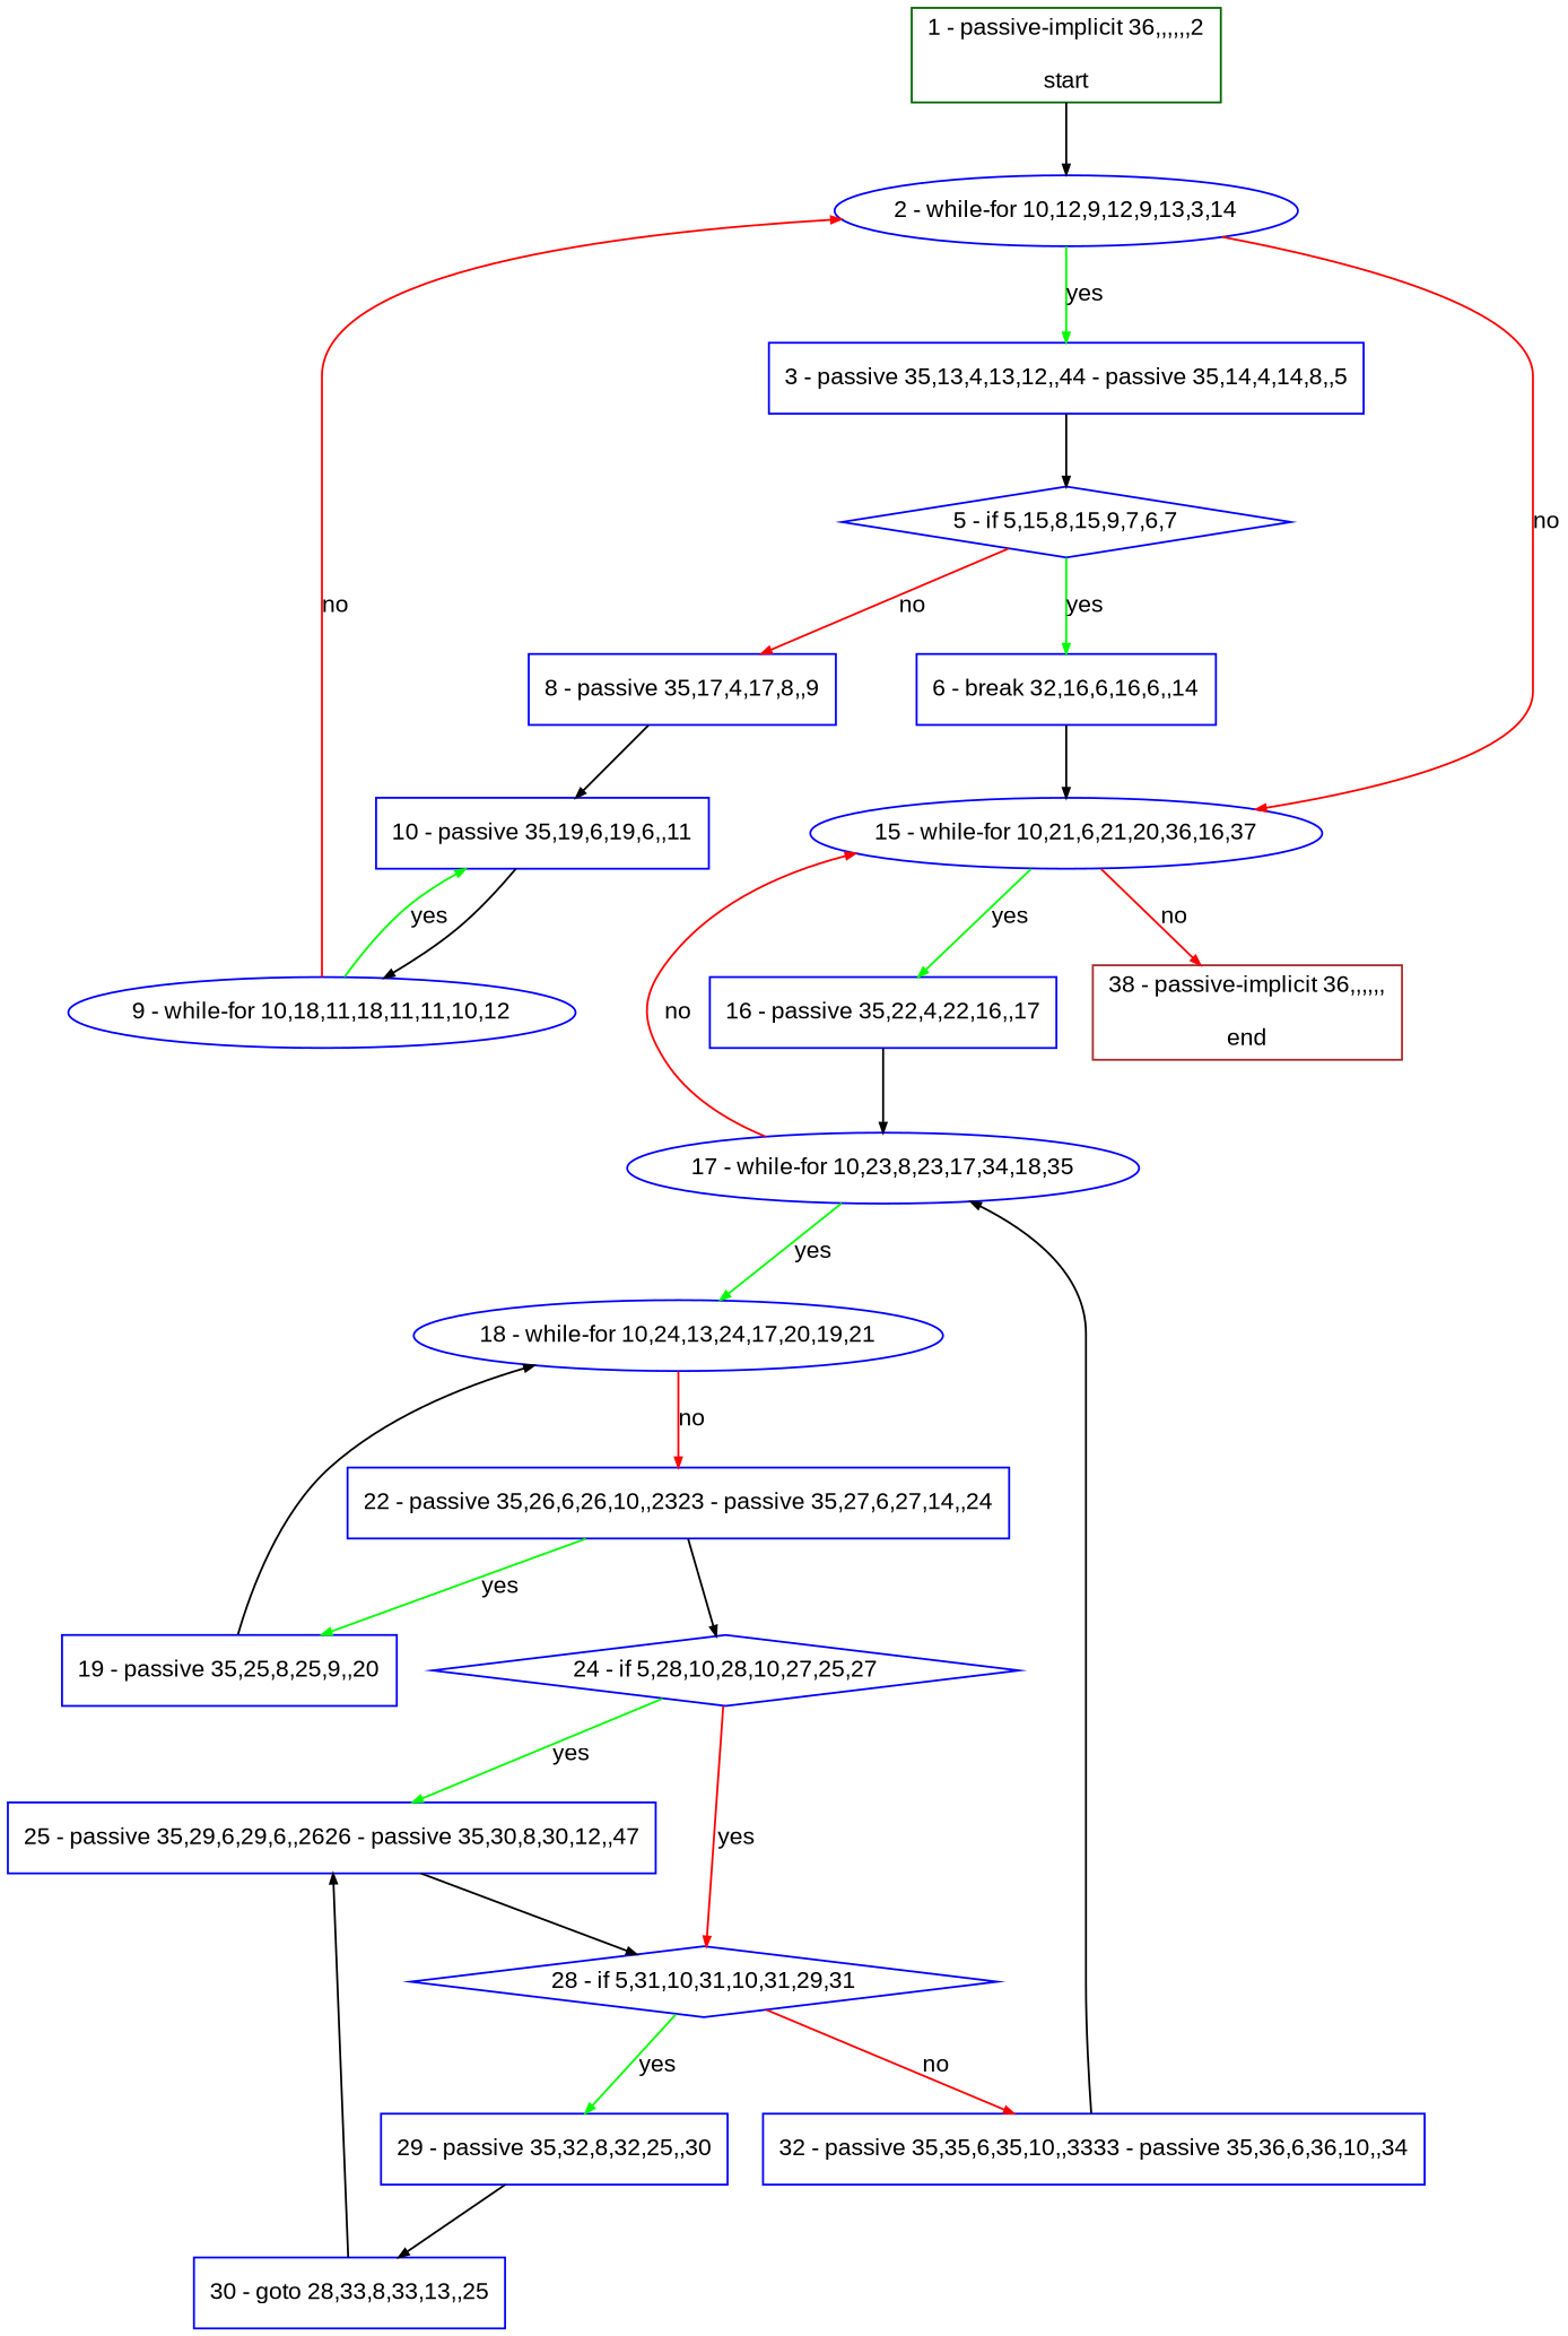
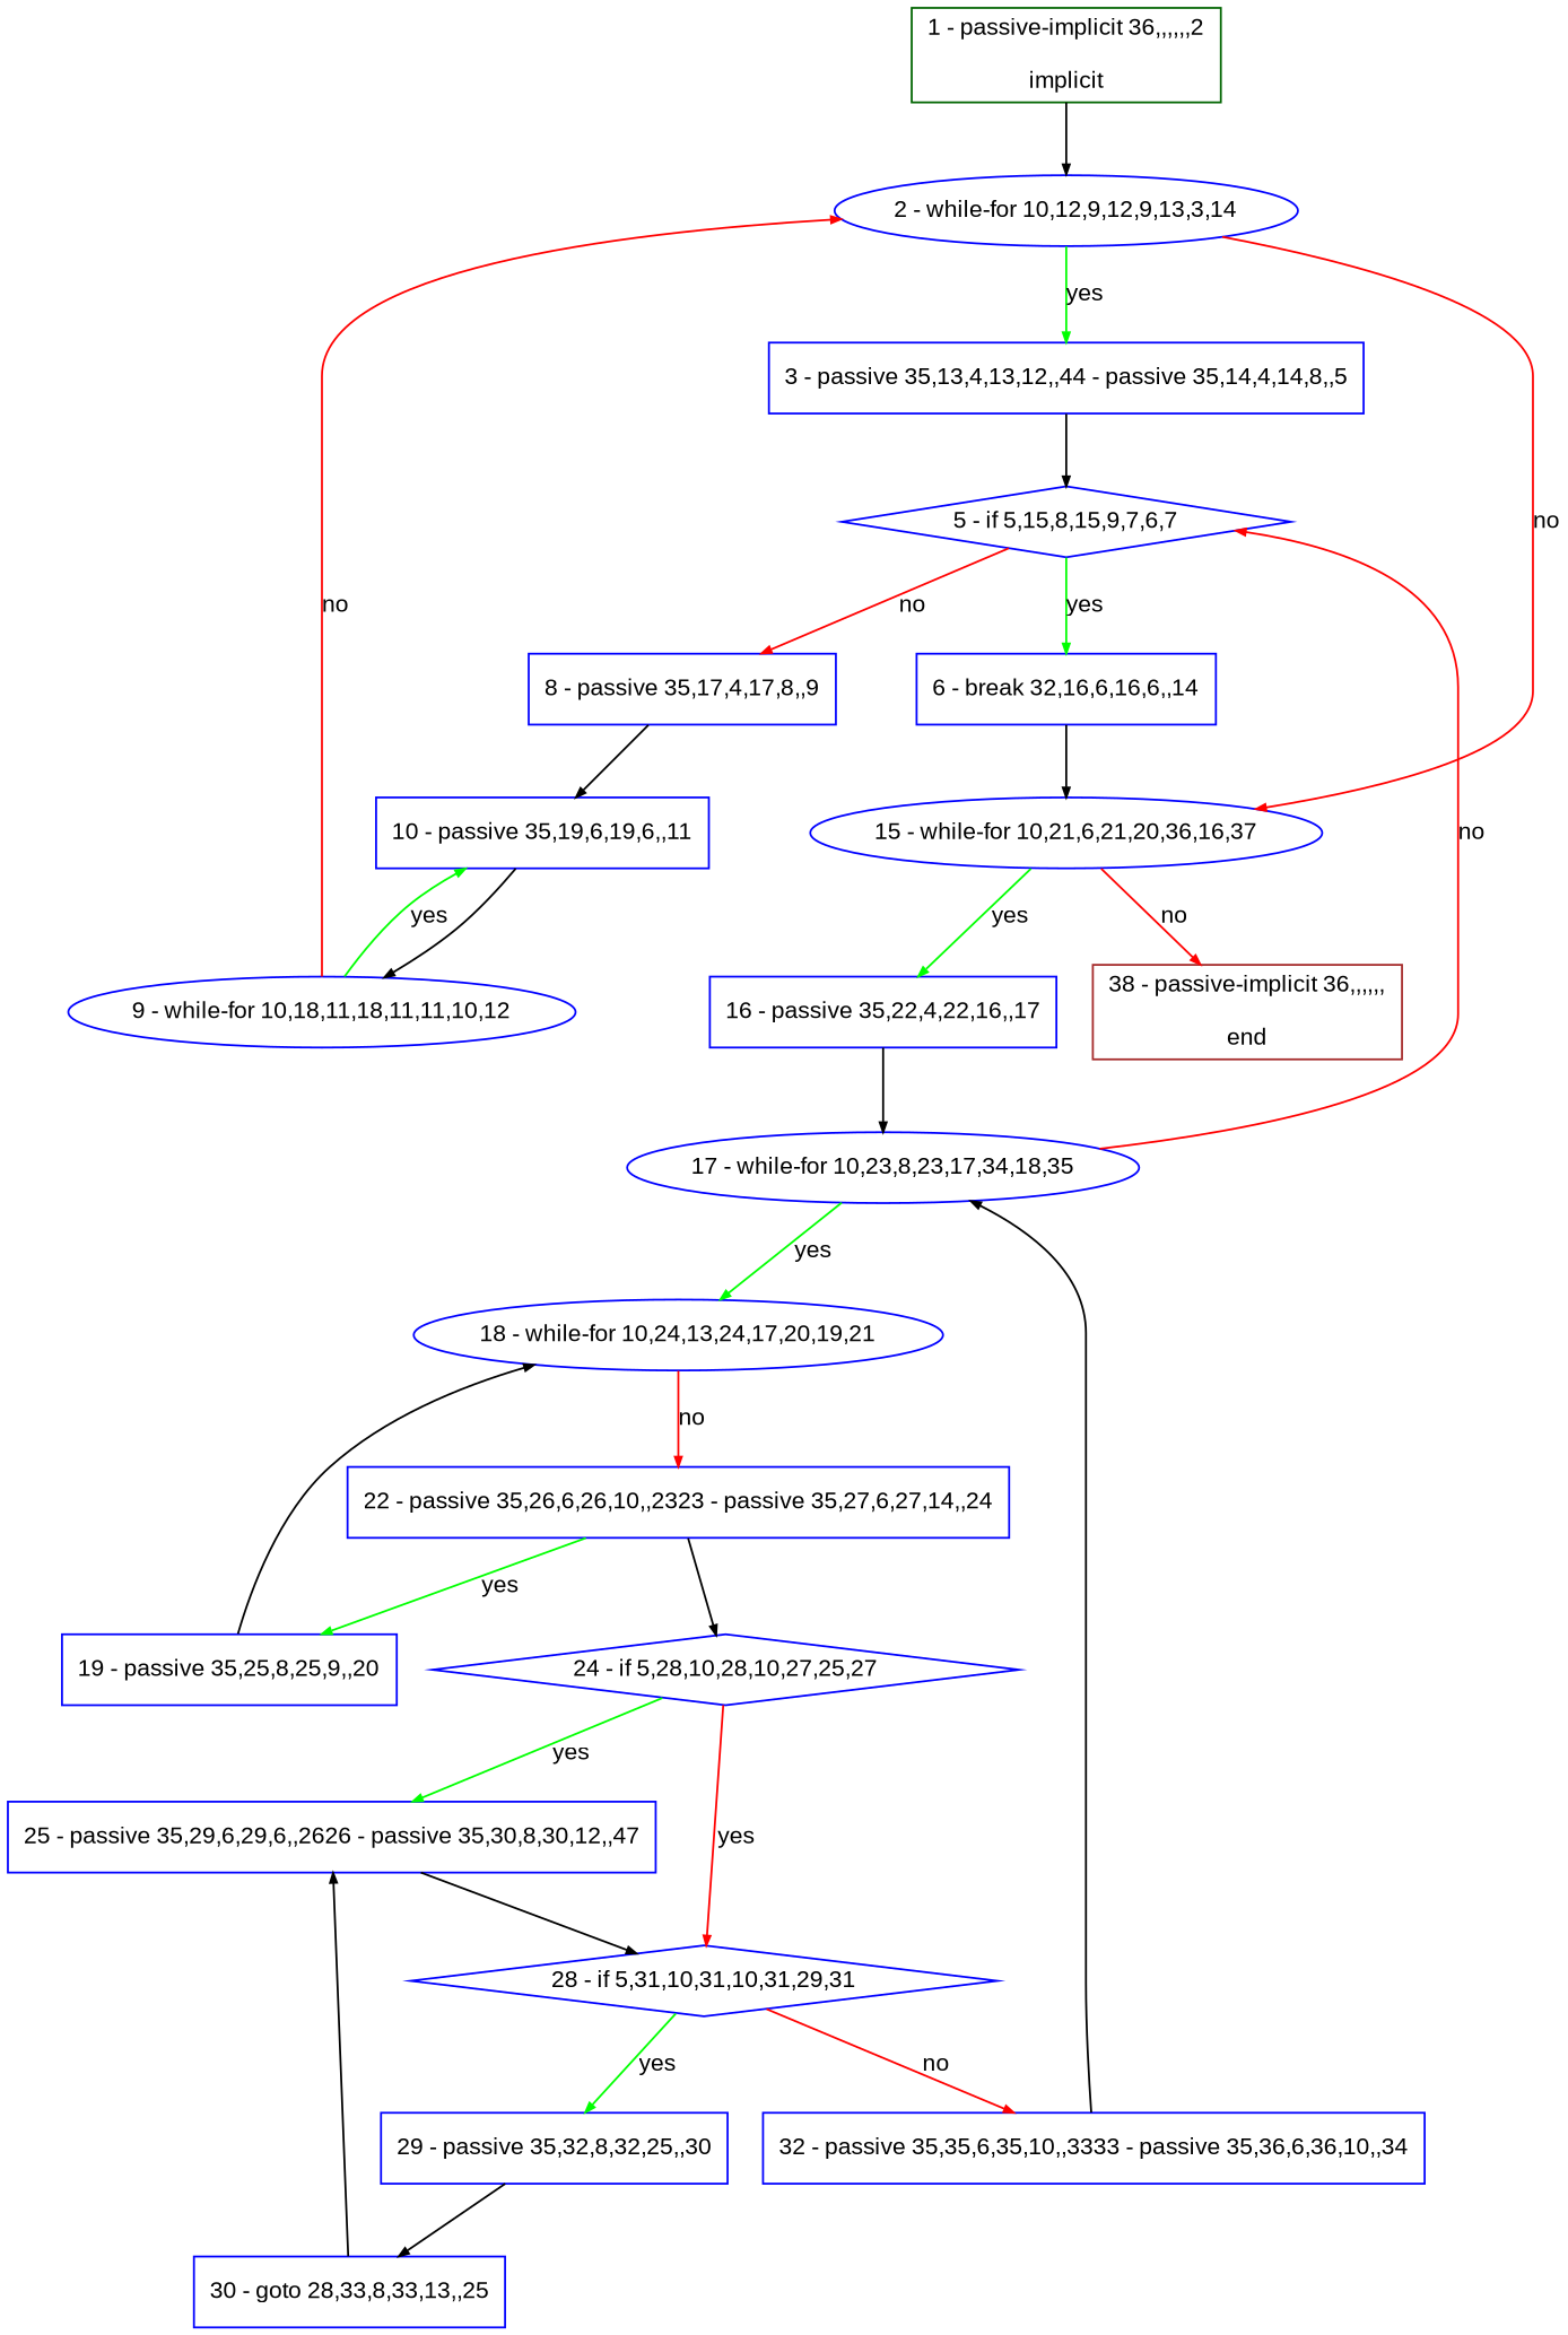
  digraph {
    bgcolor=white
    compound=true
    fillcolor="#FFFFCC"
    fontname=Arial
    fontsize=12
    pack=true
    packmode=clust
    style="rounded,filled"
    node [color="#0000ff" compound=true fillcolor="#ffffff" fixedsize=false fontname=Arial fontsize=12 node_initialized=no shape=box style=filled]
    edge [arrowhead=normal arrowsize=0.5 arrowtail=none color="#000000" compound=true dir=forward fontcolor=black fontname=Arial fontsize=12]
    n1 [label="2 - while-for 10,12,9,12,9,13,3,14" shape=oval]
    n2 [label="3 - passive 35,13,4,13,12,,44 - passive 35,14,4,14,8,,5"]
    n3 [label="15 - while-for 10,21,6,21,20,36,16,37" shape=oval]
    n4 [label="5 - if 5,15,8,15,9,7,6,7" shape=diamond]
    n5 [label="16 - passive 35,22,4,22,16,,17"]
    n6 [color="#a52a2a" label="38 - passive-implicit 36,,,,,,\n\nend"]
-   n7 [color="#006400" label="1 - passive-implicit 36,,,,,,2\n\nstart"]
+   n7 [color="#006400" label="1 - passive-implicit 36,,,,,,2\n\nimplicit"]
    n8 [label="6 - break 32,16,6,16,6,,14"]
    n9 [label="8 - passive 35,17,4,17,8,,9"]
    n10 [label="17 - while-for 10,23,8,23,17,34,18,35" shape=oval]
    n11 [label="10 - passive 35,19,6,19,6,,11"]
    n12 [label="9 - while-for 10,18,11,18,11,11,10,12" shape=oval]
    n13 [label="18 - while-for 10,24,13,24,17,20,19,21" shape=oval]
    n14 [label="22 - passive 35,26,6,26,10,,2323 - passive 35,27,6,27,14,,24"]
    n15 [label="19 - passive 35,25,8,25,9,,20"]
    n16 [label="24 - if 5,28,10,28,10,27,25,27" shape=diamond]
    n17 [label="25 - passive 35,29,6,29,6,,2626 - passive 35,30,8,30,12,,47"]
    n18 [label="28 - if 5,31,10,31,10,31,29,31" shape=diamond]
    n19 [label="29 - passive 35,32,8,32,25,,30"]
    n20 [label="32 - passive 35,35,6,35,10,,3333 - passive 35,36,6,36,10,,34"]
    n21 [label="30 - goto 28,33,8,33,13,,25"]
    n1 -> n2 [color="#00ff00" label=yes]
    n1 -> n3 [color="#ff0000" label=no]
    n2 -> n4
    n3 -> n5 [color="#00ff00" label=yes]
    n3 -> n6 [color="#ff0000" label=no]
    n4 -> n8 [color="#00ff00" label=yes]
    n4 -> n9 [color="#ff0000" label=no]
    n5 -> n10
    n7 -> n1
    n8 -> n3
    n9 -> n11
-   n10 -> n3 [color="#ff0000" label=no]
+   n10 -> n4 [color="#ff0000" label=no]
    n10 -> n13 [color="#00ff00" label=yes]
    n11 -> n12
    n12 -> n1 [color="#ff0000" label=no]
    n12 -> n11 [color="#00ff00" label=yes]
    n13 -> n14 [color="#ff0000" label=no]
    n14 -> n15 [color="#00ff00" label=yes]
    n14 -> n16
    n15 -> n13
    n16 -> n17 [color="#00ff00" label=yes]
    n16 -> n18 [color="#ff0000" label=yes]
    n17 -> n18
    n18 -> n19 [color="#00ff00" label=yes]
    n18 -> n20 [color="#ff0000" label=no]
    n19 -> n21
    n20 -> n10
    n21 -> n17
  }
